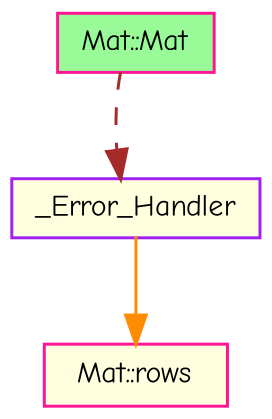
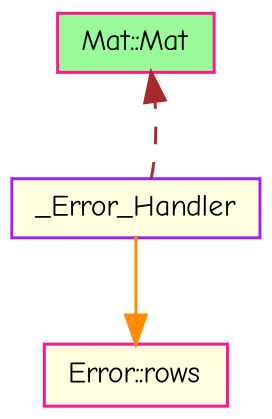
  digraph {
    fontname="Comic Neue"
    rankdir=TB
    node [color=deeppink fillcolor=lightyellow fontname="Comic Neue" fontsize=10 shape=record style=filled]
    edge [fontname="Comic Neue" fontsize=10 labelfontname=Helvetica labelfontsize=10]
    n1 [fillcolor=palegreen fontcolor=black height=0.2 label="Mat::Mat" width=0.4]
    n2 [color=purple height=0.2 label=_Error_Handler width=0.4]
-   n3 [height=0.2 label="Mat::rows" width=0.4]
-   n1 -> n2 [color=brown style=dashed]
+   n3 [height=0.2 label="Error::rows" width=0.4]
+   n2 -> n1 [color=brown style=dashed]
    n2 -> n3 [color=darkorange style=solid]
  }
